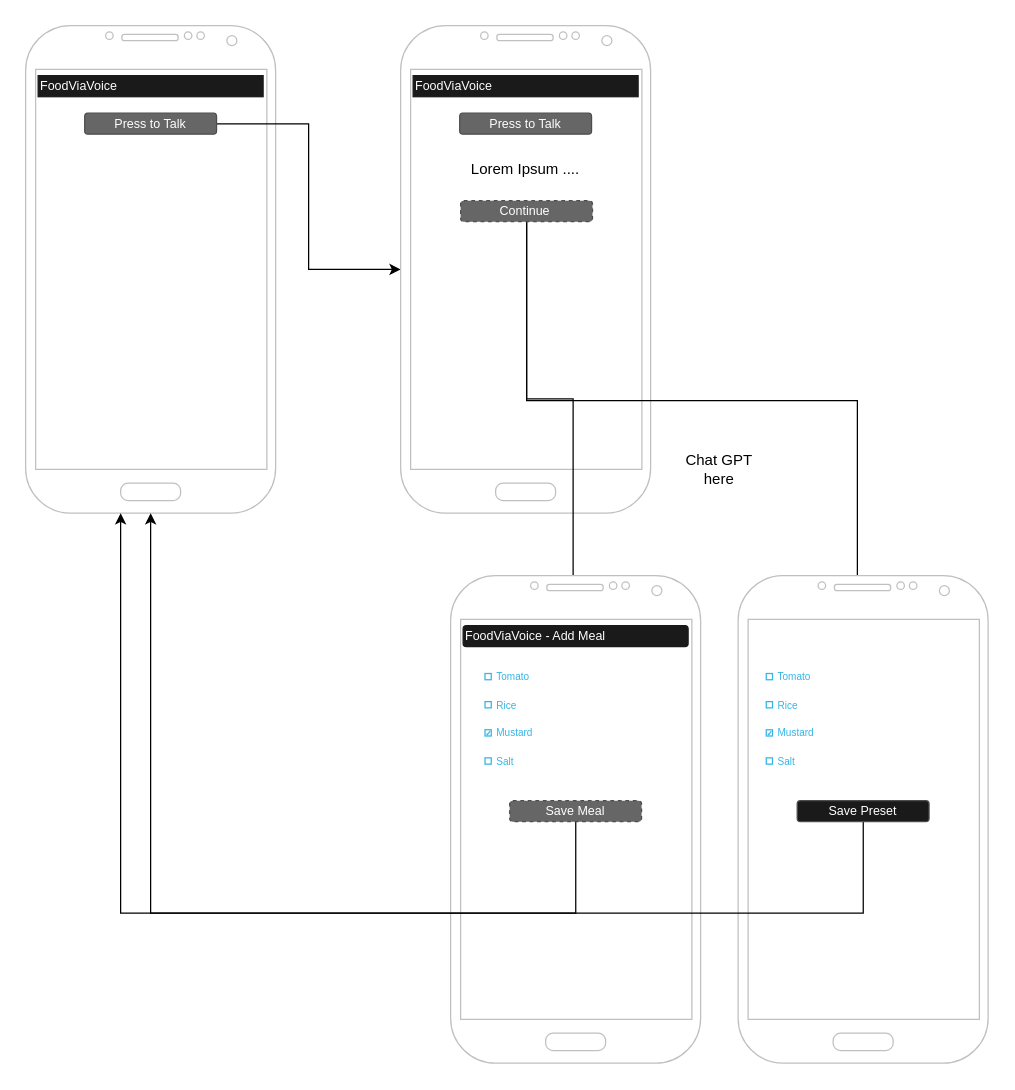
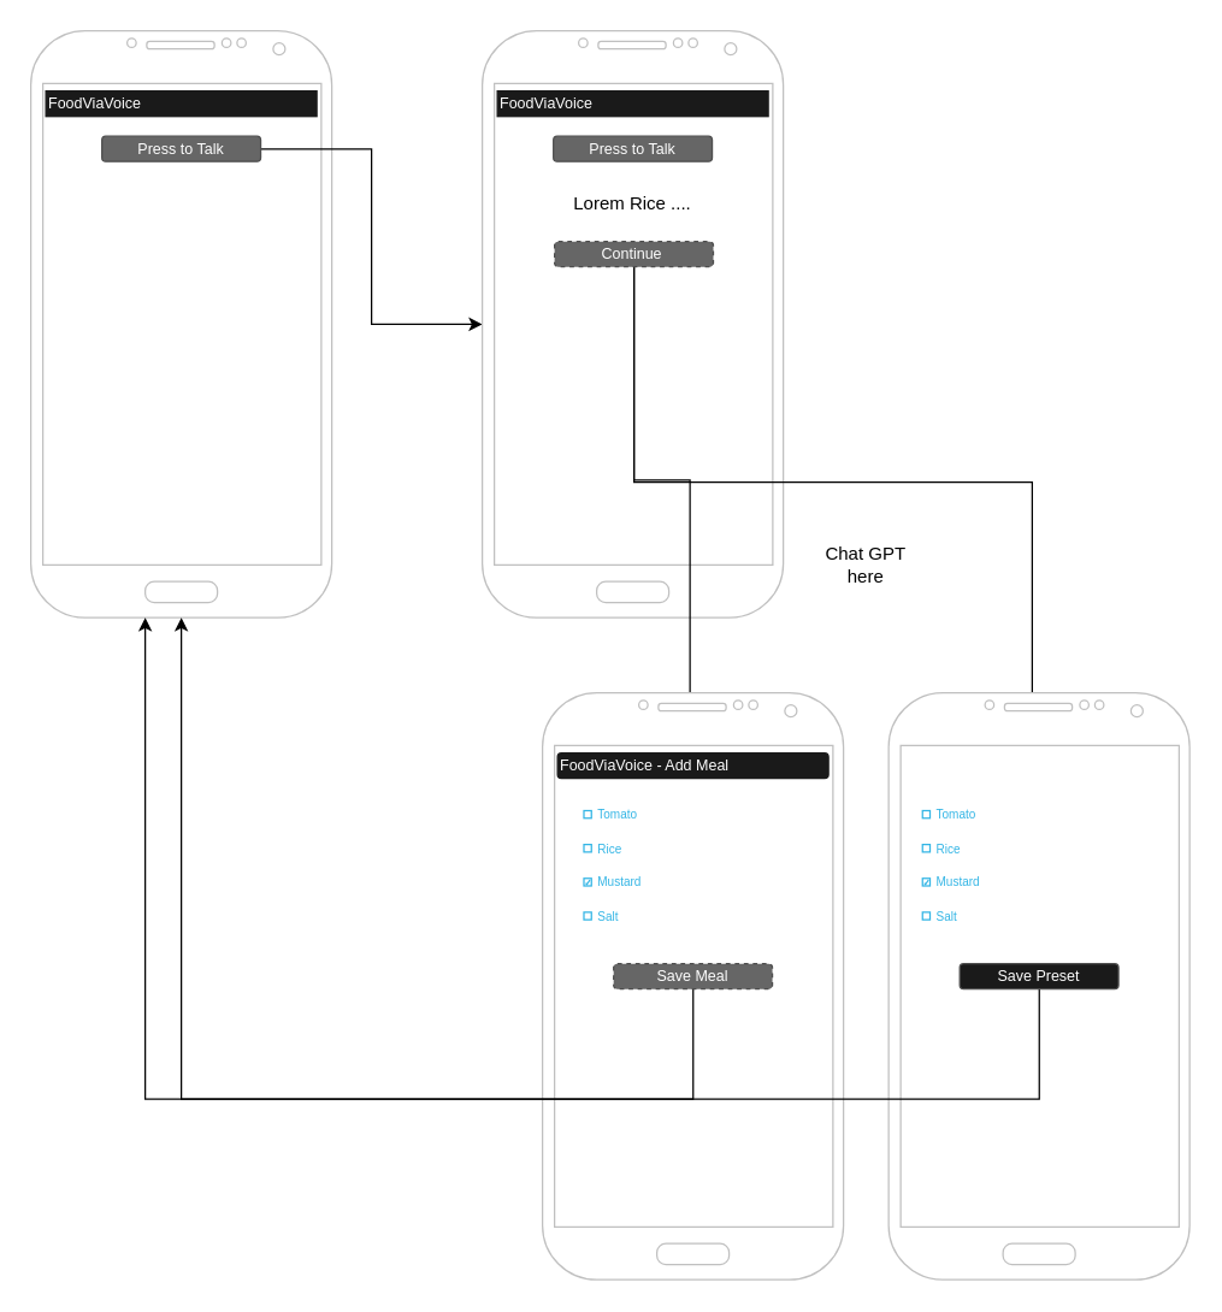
  <mxCell id="0" />
  <mxCell id="1" parent="0" />
  <mxCell id="2" value="" style="verticalLabelPosition=bottom;verticalAlign=top;html=1;shadow=0;dashed=0;strokeWidth=1;shape=mxgraph.android.phone2;strokeColor=#c0c0c0;" vertex="1" parent="1"><mxGeometry x="20" y="20" width="200" height="390" as="geometry" /></mxCell>
  <mxCell id="3" style="edgeStyle=orthogonalEdgeStyle;rounded=0;orthogonalLoop=1;jettySize=auto;html=1;" edge="1" parent="1" source="4" target="6"><mxGeometry relative="1" as="geometry" /></mxCell>
  <mxCell id="4" value="Press to Talk" style="rounded=1;html=1;shadow=0;dashed=0;whiteSpace=wrap;fontSize=10;fillColor=#666666;align=center;strokeColor=#4D4D4D;fontColor=#ffffff;" vertex="1" parent="1"><mxGeometry x="67.25" y="90" width="105.5" height="16.88" as="geometry" /></mxCell>
  <mxCell id="5" value="FoodViaVoice" style="whiteSpace=wrap;html=1;shadow=0;dashed=0;fontSize=10;align=left;fillColor=#1A1A1A;strokeColor=#1A1A1A;fontColor=#FFFFFF;" vertex="1" parent="1"><mxGeometry x="30" y="60" width="180" height="16.88" as="geometry" /></mxCell>
  <mxCell id="6" value="" style="verticalLabelPosition=bottom;verticalAlign=top;html=1;shadow=0;dashed=0;strokeWidth=1;shape=mxgraph.android.phone2;strokeColor=#c0c0c0;" vertex="1" parent="1"><mxGeometry x="320" y="20" width="200" height="390" as="geometry" /></mxCell>
  <mxCell id="7" value="Press to Talk" style="rounded=1;html=1;shadow=0;dashed=0;whiteSpace=wrap;fontSize=10;fillColor=#666666;align=center;strokeColor=#4D4D4D;fontColor=#ffffff;" vertex="1" parent="1"><mxGeometry x="367.25" y="90" width="105.5" height="16.88" as="geometry" /></mxCell>
  <mxCell id="8" value="FoodViaVoice" style="whiteSpace=wrap;html=1;shadow=0;dashed=0;fontSize=10;align=left;fillColor=#1A1A1A;strokeColor=#1A1A1A;fontColor=#FFFFFF;" vertex="1" parent="1"><mxGeometry x="330" y="60" width="180" height="16.88" as="geometry" /></mxCell>
- <mxCell id="9" value="Lorem Ipsum ...." style="text;html=1;strokeColor=none;fillColor=none;align=center;verticalAlign=middle;whiteSpace=wrap;rounded=0;" vertex="1" parent="1"><mxGeometry x="330" y="110" width="180" height="50" as="geometry" /></mxCell>
+ <mxCell id="9" value="Lorem Rice ...." style="text;html=1;strokeColor=none;fillColor=none;align=center;verticalAlign=middle;whiteSpace=wrap;rounded=0;" vertex="1" parent="1"><mxGeometry x="330" y="110" width="180" height="50" as="geometry" /></mxCell>
  <mxCell id="10" style="edgeStyle=orthogonalEdgeStyle;rounded=0;orthogonalLoop=1;jettySize=auto;html=1;entryX=0.49;entryY=0.031;entryDx=0;entryDy=0;entryPerimeter=0;" edge="1" parent="1" source="12" target="13"><mxGeometry relative="1" as="geometry" /></mxCell>
  <mxCell id="11" style="edgeStyle=orthogonalEdgeStyle;rounded=0;orthogonalLoop=1;jettySize=auto;html=1;entryX=0.477;entryY=0.035;entryDx=0;entryDy=0;entryPerimeter=0;" edge="1" parent="1" source="12" target="17"><mxGeometry relative="1" as="geometry"><Array as="points"><mxPoint x="421" y="320" /><mxPoint x="685" y="320" /></Array></mxGeometry></mxCell>
  <mxCell id="12" value="Continue&amp;nbsp;" style="rounded=1;html=1;shadow=0;dashed=1;whiteSpace=wrap;fontSize=10;fillColor=#666666;align=center;strokeColor=#4D4D4D;fontColor=#ffffff;" vertex="1" parent="1"><mxGeometry x="368" y="160" width="105.5" height="16.88" as="geometry" /></mxCell>
  <mxCell id="13" value="" style="verticalLabelPosition=bottom;verticalAlign=top;html=1;shadow=0;dashed=0;strokeWidth=1;shape=mxgraph.android.phone2;strokeColor=#c0c0c0;" vertex="1" parent="1"><mxGeometry x="360" y="460" width="200" height="390" as="geometry" /></mxCell>
  <mxCell id="14" style="edgeStyle=orthogonalEdgeStyle;rounded=0;orthogonalLoop=1;jettySize=auto;html=1;" edge="1" parent="1" source="15" target="2"><mxGeometry relative="1" as="geometry"><Array as="points"><mxPoint x="460" y="730" /><mxPoint x="120" y="730" /></Array></mxGeometry></mxCell>
  <mxCell id="15" value="Save Meal" style="rounded=1;html=1;shadow=0;dashed=1;whiteSpace=wrap;fontSize=10;fillColor=#666666;align=center;strokeColor=#4D4D4D;fontColor=#ffffff;" vertex="1" parent="1"><mxGeometry x="407.25" y="640" width="105.5" height="16.88" as="geometry" /></mxCell>
  <mxCell id="16" value="FoodViaVoice - Add Meal" style="whiteSpace=wrap;html=1;shadow=0;dashed=0;fontSize=10;align=left;fillColor=#1A1A1A;strokeColor=#1A1A1A;fontColor=#FFFFFF;rounded=1;" vertex="1" parent="1"><mxGeometry x="370" y="500" width="180" height="16.88" as="geometry" /></mxCell>
  <mxCell id="17" value="" style="verticalLabelPosition=bottom;verticalAlign=top;html=1;shadow=0;dashed=0;strokeWidth=1;shape=mxgraph.android.phone2;strokeColor=#c0c0c0;" vertex="1" parent="1"><mxGeometry x="590" y="460" width="200" height="390" as="geometry" /></mxCell>
  <mxCell id="18" style="edgeStyle=orthogonalEdgeStyle;rounded=0;orthogonalLoop=1;jettySize=auto;html=1;" edge="1" parent="1" source="19" target="2"><mxGeometry relative="1" as="geometry"><Array as="points"><mxPoint x="690" y="730" /><mxPoint x="96" y="730" /></Array></mxGeometry></mxCell>
  <mxCell id="19" value="Save Preset" style="rounded=1;html=1;shadow=0;dashed=0;whiteSpace=wrap;fontSize=10;fillColor=#1a1a1a;align=center;strokeColor=#4D4D4D;fontColor=#ffffff;" vertex="1" parent="1"><mxGeometry x="637.25" y="640" width="105.5" height="16.88" as="geometry" /></mxCell>
  <mxCell id="20" value="" style="strokeWidth=1;html=1;shadow=0;dashed=0;shape=transparent;strokeColor=#33b5e5" vertex="1" parent="1"><mxGeometry x="385" y="530" width="165" height="90" as="geometry" /></mxCell>
  <mxCell id="21" value="Tomato" style="strokeColor=inherit;fillColor=inherit;gradientColor=inherit;shape=transparent;html=1;align=left;spacingLeft=10;fontSize=8;fontColor=#33b5e5;" vertex="1" parent="20"><mxGeometry width="165" height="22.5" as="geometry" /></mxCell>
  <mxCell id="22" value="" style="strokeColor=inherit;fillColor=inherit;gradientColor=inherit;shape=transparent;" vertex="1" parent="21"><mxGeometry y="10.8" as="geometry" /></mxCell>
  <mxCell id="23" value="" style="strokeColor=inherit;fillColor=inherit;gradientColor=inherit;strokeWidth=1;html=1;shadow=0;dashed=0;shape=mxgraph.android.rrect;rSize=0;resizable=0;" vertex="1" parent="22"><mxGeometry x="2.5" y="-2.5" width="5" height="5" as="geometry" /></mxCell>
  <mxCell id="24" value="Rice" style="strokeColor=inherit;fillColor=inherit;gradientColor=inherit;shape=transparent;html=1;align=left;spacingLeft=10;fontSize=8;fontColor=#33b5e5;" vertex="1" parent="20"><mxGeometry y="22.5" width="165" height="22.5" as="geometry" /></mxCell>
  <mxCell id="25" value="" style="strokeColor=inherit;fillColor=inherit;gradientColor=inherit;shape=transparent;" vertex="1" parent="24"><mxGeometry y="10.8" as="geometry" /></mxCell>
  <mxCell id="26" value="" style="strokeColor=inherit;fillColor=inherit;gradientColor=inherit;strokeWidth=1;html=1;shadow=0;dashed=0;shape=mxgraph.android.rrect;rSize=0;resizable=0;" vertex="1" parent="25"><mxGeometry x="2.5" y="-2.5" width="5" height="5" as="geometry" /></mxCell>
  <mxCell id="27" value="Mustard" style="strokeColor=inherit;fillColor=inherit;gradientColor=inherit;shape=transparent;html=1;align=left;spacingLeft=10;fontSize=8;fontColor=#33b5e5;" vertex="1" parent="20"><mxGeometry y="45" width="165" height="22.5" as="geometry" /></mxCell>
  <mxCell id="28" value="" style="strokeColor=inherit;fillColor=inherit;gradientColor=inherit;shape=transparent;" vertex="1" parent="27"><mxGeometry y="10.8" as="geometry" /></mxCell>
  <mxCell id="29" value="" style="strokeColor=inherit;fillColor=inherit;gradientColor=inherit;strokeWidth=1;html=1;shadow=0;dashed=0;shape=mxgraph.android.checkbox;rSize=0;resizable=0;" vertex="1" parent="28"><mxGeometry x="2.5" y="-2.5" width="5" height="5" as="geometry" /></mxCell>
  <mxCell id="30" value="Salt" style="strokeColor=inherit;fillColor=inherit;gradientColor=inherit;shape=transparent;html=1;align=left;spacingLeft=10;fontSize=8;fontColor=#33b5e5;" vertex="1" parent="20"><mxGeometry y="67.5" width="165" height="22.5" as="geometry" /></mxCell>
  <mxCell id="31" value="" style="strokeColor=inherit;fillColor=inherit;gradientColor=inherit;shape=transparent;" vertex="1" parent="30"><mxGeometry y="10.8" as="geometry" /></mxCell>
  <mxCell id="32" value="" style="strokeColor=inherit;fillColor=inherit;gradientColor=inherit;strokeWidth=1;html=1;shadow=0;dashed=0;shape=mxgraph.android.rrect;rSize=0;resizable=0;" vertex="1" parent="31"><mxGeometry x="2.5" y="-2.5" width="5" height="5" as="geometry" /></mxCell>
  <mxCell id="33" value="" style="strokeWidth=1;html=1;shadow=0;dashed=0;shape=transparent;strokeColor=#33b5e5" vertex="1" parent="1"><mxGeometry x="610" y="530" width="165" height="90" as="geometry" /></mxCell>
  <mxCell id="34" value="Tomato" style="strokeColor=inherit;fillColor=inherit;gradientColor=inherit;shape=transparent;html=1;align=left;spacingLeft=10;fontSize=8;fontColor=#33b5e5;" vertex="1" parent="33"><mxGeometry width="165" height="22.5" as="geometry" /></mxCell>
  <mxCell id="35" value="" style="strokeColor=inherit;fillColor=inherit;gradientColor=inherit;shape=transparent;" vertex="1" parent="34"><mxGeometry y="10.8" as="geometry" /></mxCell>
  <mxCell id="36" value="" style="strokeColor=inherit;fillColor=inherit;gradientColor=inherit;strokeWidth=1;html=1;shadow=0;dashed=0;shape=mxgraph.android.rrect;rSize=0;resizable=0;" vertex="1" parent="35"><mxGeometry x="2.5" y="-2.5" width="5" height="5" as="geometry" /></mxCell>
  <mxCell id="37" value="Rice" style="strokeColor=inherit;fillColor=inherit;gradientColor=inherit;shape=transparent;html=1;align=left;spacingLeft=10;fontSize=8;fontColor=#33b5e5;" vertex="1" parent="33"><mxGeometry y="22.5" width="165" height="22.5" as="geometry" /></mxCell>
  <mxCell id="38" value="" style="strokeColor=inherit;fillColor=inherit;gradientColor=inherit;shape=transparent;" vertex="1" parent="37"><mxGeometry y="10.8" as="geometry" /></mxCell>
  <mxCell id="39" value="" style="strokeColor=inherit;fillColor=inherit;gradientColor=inherit;strokeWidth=1;html=1;shadow=0;dashed=0;shape=mxgraph.android.rrect;rSize=0;resizable=0;" vertex="1" parent="38"><mxGeometry x="2.5" y="-2.5" width="5" height="5" as="geometry" /></mxCell>
  <mxCell id="40" value="Mustard" style="strokeColor=inherit;fillColor=inherit;gradientColor=inherit;shape=transparent;html=1;align=left;spacingLeft=10;fontSize=8;fontColor=#33b5e5;" vertex="1" parent="33"><mxGeometry y="45" width="165" height="22.5" as="geometry" /></mxCell>
  <mxCell id="41" value="" style="strokeColor=inherit;fillColor=inherit;gradientColor=inherit;shape=transparent;" vertex="1" parent="40"><mxGeometry y="10.8" as="geometry" /></mxCell>
  <mxCell id="42" value="" style="strokeColor=inherit;fillColor=inherit;gradientColor=inherit;strokeWidth=1;html=1;shadow=0;dashed=0;shape=mxgraph.android.checkbox;rSize=0;resizable=0;" vertex="1" parent="41"><mxGeometry x="2.5" y="-2.5" width="5" height="5" as="geometry" /></mxCell>
  <mxCell id="43" value="Salt" style="strokeColor=inherit;fillColor=inherit;gradientColor=inherit;shape=transparent;html=1;align=left;spacingLeft=10;fontSize=8;fontColor=#33b5e5;" vertex="1" parent="33"><mxGeometry y="67.5" width="165" height="22.5" as="geometry" /></mxCell>
  <mxCell id="44" value="" style="strokeColor=inherit;fillColor=inherit;gradientColor=inherit;shape=transparent;" vertex="1" parent="43"><mxGeometry y="10.8" as="geometry" /></mxCell>
  <mxCell id="45" value="" style="strokeColor=inherit;fillColor=inherit;gradientColor=inherit;strokeWidth=1;html=1;shadow=0;dashed=0;shape=mxgraph.android.rrect;rSize=0;resizable=0;" vertex="1" parent="44"><mxGeometry x="2.5" y="-2.5" width="5" height="5" as="geometry" /></mxCell>
  <mxCell id="46" value="Chat GPT here" style="text;html=1;strokeColor=none;fillColor=none;align=center;verticalAlign=middle;whiteSpace=wrap;rounded=0;" vertex="1" parent="1"><mxGeometry x="545" y="360" width="60" height="30" as="geometry" /></mxCell>
